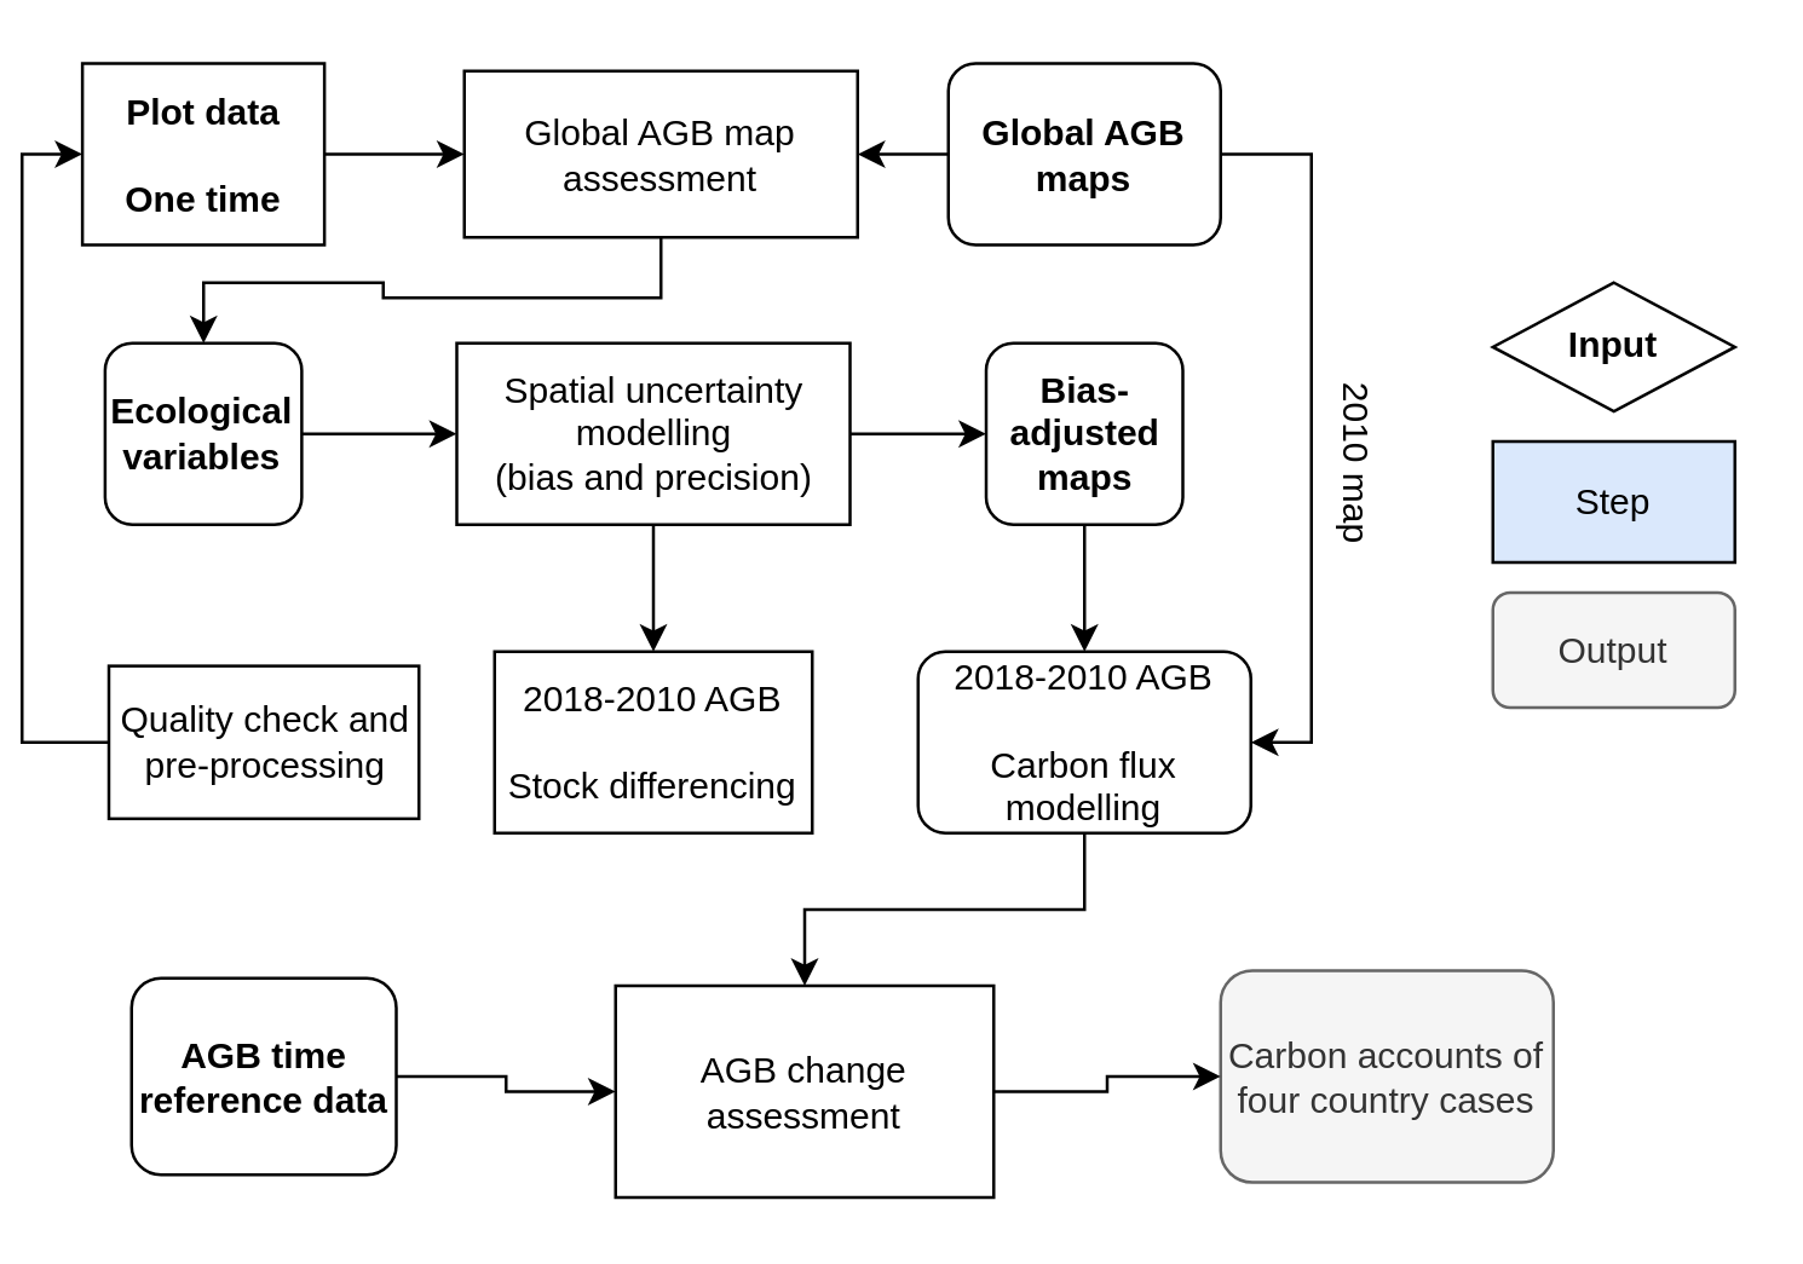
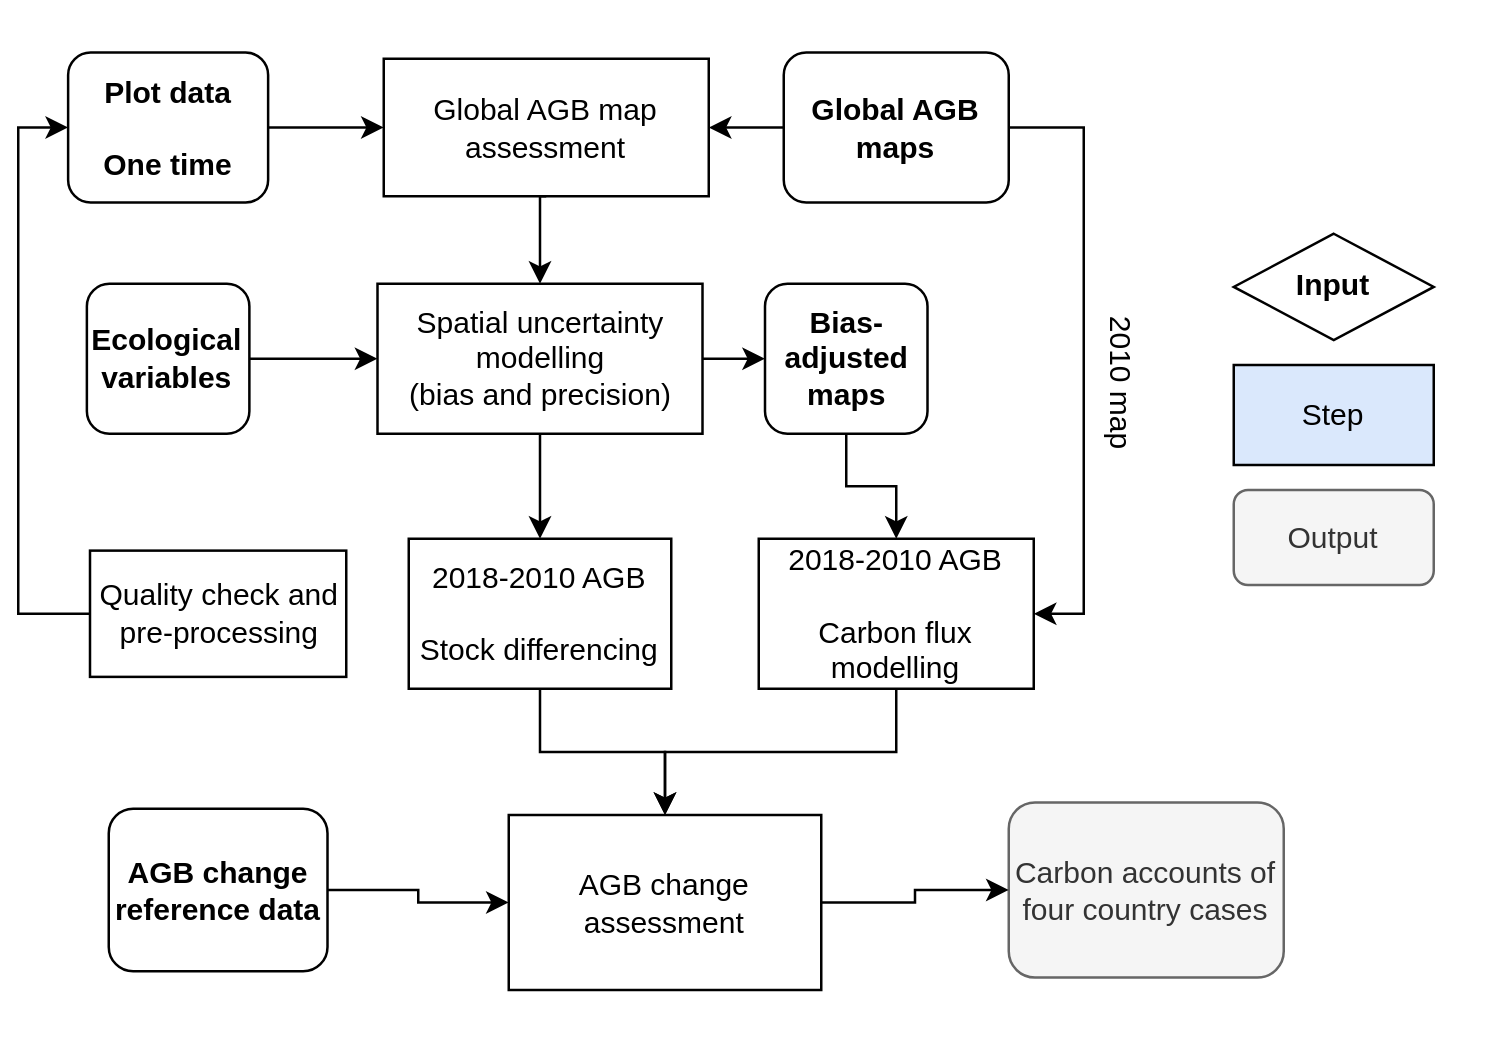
  <mxCell id="0" />
  <mxCell id="1" parent="0" />
+ <mxCell id="2" style="edgeStyle=orthogonalEdgeStyle;rounded=0;orthogonalLoop=1;jettySize=auto;html=1;exitX=0.5;exitY=1;exitDx=0;exitDy=0;entryX=0.5;entryY=0;entryDx=0;entryDy=0;" parent="1" source="3" target="8" edge="1"><mxGeometry relative="1" as="geometry" /></mxCell>
  <mxCell id="3" value="2018-2010 AGB &lt;br&gt;&lt;br&gt;Stock differencing" style="rounded=0;whiteSpace=wrap;html=1;" parent="1" vertex="1"><mxGeometry x="157" y="215" width="105" height="60" as="geometry" /></mxCell>
  <mxCell id="4" value="Carbon accounts of four country cases" style="rounded=1;whiteSpace=wrap;html=1;fillColor=#f5f5f5;strokeColor=#666666;fontColor=#333333;" parent="1" vertex="1"><mxGeometry x="397" y="320.5" width="110" height="70" as="geometry" /></mxCell>
  <mxCell id="5" style="edgeStyle=orthogonalEdgeStyle;rounded=0;orthogonalLoop=1;jettySize=auto;html=1;exitX=1;exitY=0.5;exitDx=0;exitDy=0;entryX=0;entryY=0.5;entryDx=0;entryDy=0;" parent="1" source="6" target="10" edge="1"><mxGeometry relative="1" as="geometry" /></mxCell>
- <mxCell id="6" value="&lt;b style=&quot;font-family: &amp;#34;helvetica&amp;#34;&quot;&gt;Plot data&lt;br&gt;&lt;br&gt;One time&lt;br&gt;&lt;/b&gt;" style="whiteSpace=wrap;html=1;rounded=0;" parent="1" vertex="1"><mxGeometry x="20.75" y="20.5" width="80" height="60" as="geometry" /></mxCell>
+ <mxCell id="6" value="&lt;b style=&quot;font-family: &amp;#34;helvetica&amp;#34;&quot;&gt;Plot data&lt;br&gt;&lt;br&gt;One time&lt;br&gt;&lt;/b&gt;" style="rounded=1;whiteSpace=wrap;html=1;" parent="1" vertex="1"><mxGeometry x="20.75" y="20.5" width="80" height="60" as="geometry" /></mxCell>
  <mxCell id="7" style="edgeStyle=orthogonalEdgeStyle;rounded=0;orthogonalLoop=1;jettySize=auto;html=1;exitX=1;exitY=0.5;exitDx=0;exitDy=0;entryX=0;entryY=0.5;entryDx=0;entryDy=0;" edge="1" parent="1" source="8" target="4"><mxGeometry relative="1" as="geometry" /></mxCell>
  <mxCell id="8" value="AGB change assessment" style="rounded=1;whiteSpace=wrap;html=1;arcSize=0;" parent="1" vertex="1"><mxGeometry x="197" y="325.5" width="125" height="70" as="geometry" /></mxCell>
- <mxCell id="9" style="edgeStyle=orthogonalEdgeStyle;rounded=0;orthogonalLoop=1;jettySize=auto;html=1;exitX=0.5;exitY=1;exitDx=0;exitDy=0;" parent="1" source="10" target="15" edge="1"><mxGeometry relative="1" as="geometry" /></mxCell>
+ <mxCell id="9" style="edgeStyle=orthogonalEdgeStyle;rounded=0;orthogonalLoop=1;jettySize=auto;html=1;exitX=0.5;exitY=1;exitDx=0;exitDy=0;entryX=0.5;entryY=0;entryDx=0;entryDy=0;" parent="1" source="10" target="18" edge="1"><mxGeometry relative="1" as="geometry" /></mxCell>
  <mxCell id="10" value="Global AGB map assessment" style="rounded=0;whiteSpace=wrap;html=1;" parent="1" vertex="1"><mxGeometry x="147" y="23" width="130" height="55" as="geometry" /></mxCell>
  <mxCell id="11" style="edgeStyle=orthogonalEdgeStyle;rounded=0;orthogonalLoop=1;jettySize=auto;html=1;exitX=1;exitY=0.5;exitDx=0;exitDy=0;entryX=1;entryY=0.5;entryDx=0;entryDy=0;" parent="1" source="13" target="22" edge="1"><mxGeometry relative="1" as="geometry" /></mxCell>
  <mxCell id="12" style="edgeStyle=orthogonalEdgeStyle;rounded=0;orthogonalLoop=1;jettySize=auto;html=1;exitX=0;exitY=0.5;exitDx=0;exitDy=0;entryX=1;entryY=0.5;entryDx=0;entryDy=0;" parent="1" source="13" target="10" edge="1"><mxGeometry relative="1" as="geometry" /></mxCell>
  <mxCell id="13" value="&lt;b&gt;Global AGB maps&lt;br&gt;&lt;/b&gt;" style="rounded=1;whiteSpace=wrap;html=1;" parent="1" vertex="1"><mxGeometry x="307" y="20.5" width="90" height="60" as="geometry" /></mxCell>
  <mxCell id="14" style="edgeStyle=orthogonalEdgeStyle;rounded=0;orthogonalLoop=1;jettySize=auto;html=1;exitX=1;exitY=0.5;exitDx=0;exitDy=0;entryX=0;entryY=0.5;entryDx=0;entryDy=0;" parent="1" source="15" target="18" edge="1"><mxGeometry relative="1" as="geometry" /></mxCell>
  <mxCell id="15" value="&lt;b&gt;Ecological variables&lt;br&gt;&lt;/b&gt;" style="rounded=1;whiteSpace=wrap;html=1;" parent="1" vertex="1"><mxGeometry x="28.25" y="113" width="65" height="60" as="geometry" /></mxCell>
  <mxCell id="16" style="edgeStyle=orthogonalEdgeStyle;rounded=0;orthogonalLoop=1;jettySize=auto;html=1;exitX=0.5;exitY=1;exitDx=0;exitDy=0;entryX=0.5;entryY=0;entryDx=0;entryDy=0;" parent="1" source="18" target="3" edge="1"><mxGeometry relative="1" as="geometry" /></mxCell>
  <mxCell id="17" style="edgeStyle=orthogonalEdgeStyle;rounded=0;orthogonalLoop=1;jettySize=auto;html=1;exitX=1;exitY=0.5;exitDx=0;exitDy=0;entryX=0;entryY=0.5;entryDx=0;entryDy=0;" parent="1" source="18" target="24" edge="1"><mxGeometry relative="1" as="geometry" /></mxCell>
  <mxCell id="18" value="Spatial uncertainty modelling &lt;br&gt;(bias and precision)" style="rounded=0;whiteSpace=wrap;html=1;" parent="1" vertex="1"><mxGeometry x="144.5" y="113" width="130" height="60" as="geometry" /></mxCell>
  <mxCell id="19" style="edgeStyle=orthogonalEdgeStyle;rounded=0;orthogonalLoop=1;jettySize=auto;html=1;exitX=1;exitY=0.5;exitDx=0;exitDy=0;entryX=0;entryY=0.5;entryDx=0;entryDy=0;" edge="1" parent="1" source="20" target="8"><mxGeometry relative="1" as="geometry" /></mxCell>
- <mxCell id="20" value="&lt;b style=&quot;font-family: &amp;#34;helvetica&amp;#34;&quot;&gt;AGB time reference data&lt;br&gt;&lt;/b&gt;" style="rounded=1;whiteSpace=wrap;html=1;" parent="1" vertex="1"><mxGeometry x="37" y="323" width="87.5" height="65" as="geometry" /></mxCell>
+ <mxCell id="20" value="&lt;b style=&quot;font-family: &amp;#34;helvetica&amp;#34;&quot;&gt;AGB change reference data&lt;br&gt;&lt;/b&gt;" style="rounded=1;whiteSpace=wrap;html=1;" parent="1" vertex="1"><mxGeometry x="37" y="323" width="87.5" height="65" as="geometry" /></mxCell>
  <mxCell id="21" style="edgeStyle=orthogonalEdgeStyle;rounded=0;orthogonalLoop=1;jettySize=auto;html=1;exitX=0.5;exitY=1;exitDx=0;exitDy=0;entryX=0.5;entryY=0;entryDx=0;entryDy=0;" parent="1" source="22" target="8" edge="1"><mxGeometry relative="1" as="geometry" /></mxCell>
- <mxCell id="22" value="2018-2010 AGB&lt;br&gt;&lt;br&gt;Carbon flux modelling" style="whiteSpace=wrap;html=1;rounded=1;" parent="1" vertex="1"><mxGeometry x="297" y="215" width="110" height="60" as="geometry" /></mxCell>
+ <mxCell id="22" value="2018-2010 AGB&lt;br&gt;&lt;br&gt;Carbon flux modelling" style="rounded=0;whiteSpace=wrap;html=1;" parent="1" vertex="1"><mxGeometry x="297" y="215" width="110" height="60" as="geometry" /></mxCell>
  <mxCell id="23" style="edgeStyle=orthogonalEdgeStyle;rounded=0;orthogonalLoop=1;jettySize=auto;html=1;exitX=0.5;exitY=1;exitDx=0;exitDy=0;entryX=0.5;entryY=0;entryDx=0;entryDy=0;" parent="1" source="24" target="22" edge="1"><mxGeometry relative="1" as="geometry" /></mxCell>
- <mxCell id="24" value="&lt;b&gt;Bias-adjusted maps&lt;br&gt;&lt;/b&gt;" style="rounded=1;whiteSpace=wrap;html=1;" parent="1" vertex="1"><mxGeometry x="319.5" y="113" width="65" height="60" as="geometry" /></mxCell>
+ <mxCell id="24" value="&lt;b&gt;Bias-adjusted maps&lt;br&gt;&lt;/b&gt;" style="rounded=1;whiteSpace=wrap;html=1;" parent="1" vertex="1"><mxGeometry x="299.5" y="113" width="65" height="60" as="geometry" /></mxCell>
  <mxCell id="25" value="2010 map" style="text;html=1;align=center;verticalAlign=middle;whiteSpace=wrap;rounded=0;rotation=90;" parent="1" vertex="1"><mxGeometry x="407" y="143" width="70" height="20" as="geometry" /></mxCell>
  <mxCell id="26" value="&lt;b&gt;Input&lt;br&gt;&lt;/b&gt;" style="rhombus;whiteSpace=wrap;html=1;" parent="1" vertex="1"><mxGeometry x="487" y="93" width="80" height="42.5" as="geometry" /></mxCell>
  <mxCell id="27" value="Step" style="rounded=0;whiteSpace=wrap;html=1;fillColor=#dae8fc;" parent="1" vertex="1"><mxGeometry x="487" y="145.5" width="80" height="40" as="geometry" /></mxCell>
  <mxCell id="28" value="Output" style="rounded=1;whiteSpace=wrap;html=1;fillColor=#f5f5f5;strokeColor=#666666;fontColor=#333333;" parent="1" vertex="1"><mxGeometry x="487" y="195.5" width="80" height="38" as="geometry" /></mxCell>
  <mxCell id="29" style="edgeStyle=orthogonalEdgeStyle;rounded=0;orthogonalLoop=1;jettySize=auto;html=1;exitX=0;exitY=0.5;exitDx=0;exitDy=0;entryX=0;entryY=0.5;entryDx=0;entryDy=0;" edge="1" parent="1" source="30" target="6"><mxGeometry relative="1" as="geometry" /></mxCell>
  <mxCell id="30" value="Quality check and pre-processing" style="rounded=1;whiteSpace=wrap;html=1;arcSize=0;" vertex="1" parent="1"><mxGeometry x="29.5" y="219.75" width="102.5" height="50.5" as="geometry" /></mxCell>
